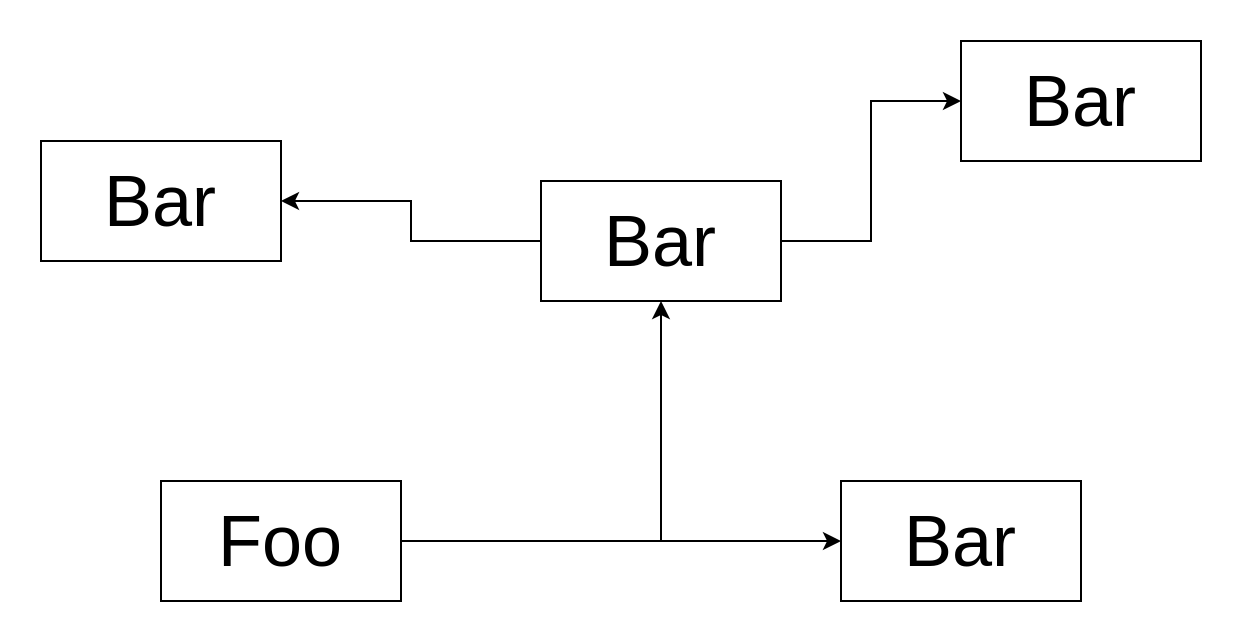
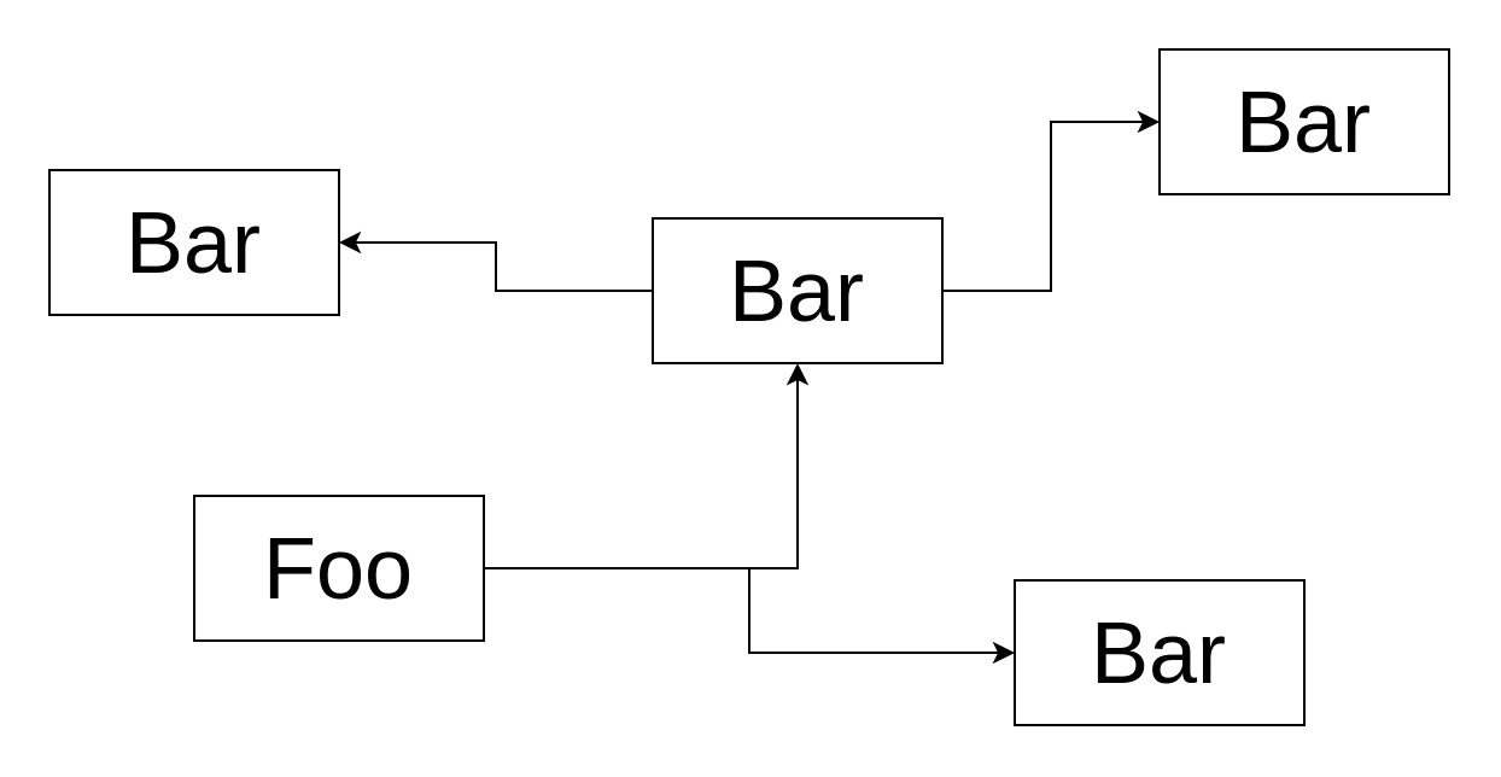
  <mxCell id="0" />
  <mxCell id="1" parent="0" />
  <mxCell id="2" style="edgeStyle=orthogonalEdgeStyle;rounded=0;orthogonalLoop=1;jettySize=auto;html=1;entryX=0;entryY=0.5;entryDx=0;entryDy=0;" parent="1" source="4" target="5" edge="1"><mxGeometry relative="1" as="geometry" /></mxCell>
  <mxCell id="3" style="edgeStyle=orthogonalEdgeStyle;rounded=0;orthogonalLoop=1;jettySize=auto;html=1;entryX=0.5;entryY=1;entryDx=0;entryDy=0;" parent="1" source="4" target="8" edge="1"><mxGeometry relative="1" as="geometry" /></mxCell>
- <mxCell id="4" value="&lt;font style=&quot;font-size: 36px;&quot;&gt;Foo&lt;/font&gt;" style="rounded=0;whiteSpace=wrap;html=1;" parent="1" vertex="1"><mxGeometry x="80" y="240" width="120" height="60" as="geometry" /></mxCell>
+ <mxCell id="4" value="&lt;font style=&quot;font-size: 36px;&quot;&gt;Foo&lt;/font&gt;" style="rounded=0;whiteSpace=wrap;html=1;" parent="1" vertex="1"><mxGeometry x="80" y="205" width="120" height="60" as="geometry" /></mxCell>
  <mxCell id="5" value="&lt;font style=&quot;font-size: 36px;&quot;&gt;Bar&lt;/font&gt;" style="rounded=0;whiteSpace=wrap;html=1;" parent="1" vertex="1"><mxGeometry x="420" y="240" width="120" height="60" as="geometry" /></mxCell>
  <mxCell id="6" style="edgeStyle=orthogonalEdgeStyle;rounded=0;orthogonalLoop=1;jettySize=auto;html=1;" parent="1" source="8" target="9" edge="1"><mxGeometry relative="1" as="geometry" /></mxCell>
  <mxCell id="7" style="edgeStyle=orthogonalEdgeStyle;rounded=0;orthogonalLoop=1;jettySize=auto;html=1;entryX=0;entryY=0.5;entryDx=0;entryDy=0;" edge="1" parent="1" source="8" target="10"><mxGeometry relative="1" as="geometry" /></mxCell>
  <mxCell id="8" value="&lt;font style=&quot;font-size: 36px;&quot;&gt;Bar&lt;/font&gt;" style="rounded=0;whiteSpace=wrap;html=1;" parent="1" vertex="1"><mxGeometry x="270" y="90" width="120" height="60" as="geometry" /></mxCell>
  <mxCell id="9" value="&lt;font style=&quot;font-size: 36px;&quot;&gt;Bar&lt;/font&gt;" style="rounded=0;whiteSpace=wrap;html=1;" parent="1" vertex="1"><mxGeometry x="20" y="70" width="120" height="60" as="geometry" /></mxCell>
  <mxCell id="10" value="&lt;font style=&quot;font-size: 36px;&quot;&gt;Bar&lt;/font&gt;" style="rounded=0;whiteSpace=wrap;html=1;" vertex="1" parent="1"><mxGeometry x="480" y="20" width="120" height="60" as="geometry" /></mxCell>
